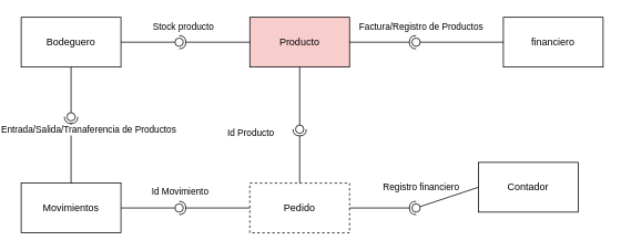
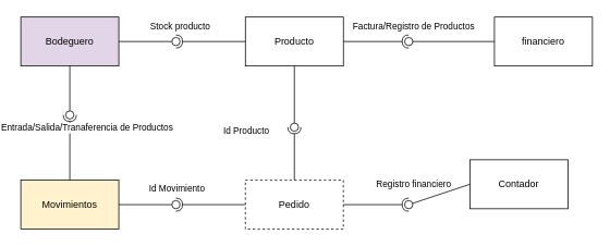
  <mxCell id="0" />
  <mxCell id="1" parent="0" />
  <mxCell id="2" value="Contador" style="rounded=0;whiteSpace=wrap;html=1;" parent="1" vertex="1"><mxGeometry x="570" y="195" width="120" height="60" as="geometry" /></mxCell>
- <mxCell id="3" value="Bodeguero" style="rounded=0;whiteSpace=wrap;html=1;" parent="1" vertex="1"><mxGeometry x="20" y="20" width="120" height="60" as="geometry" /></mxCell>
+ <mxCell id="3" value="Bodeguero" style="rounded=0;whiteSpace=wrap;html=1;fillColor=#e1d5e7;" parent="1" vertex="1"><mxGeometry x="20" y="20" width="120" height="60" as="geometry" /></mxCell>
  <mxCell id="4" value="financiero" style="rounded=0;whiteSpace=wrap;html=1;" parent="1" vertex="1"><mxGeometry x="600" y="20" width="120" height="60" as="geometry" /></mxCell>
- <mxCell id="5" value="Movimientos" style="rounded=0;whiteSpace=wrap;html=1;" parent="1" vertex="1"><mxGeometry x="20" y="220" width="120" height="60" as="geometry" /></mxCell>
+ <mxCell id="5" value="Movimientos" style="rounded=0;whiteSpace=wrap;html=1;fillColor=#fff2cc;" parent="1" vertex="1"><mxGeometry x="20" y="220" width="120" height="60" as="geometry" /></mxCell>
  <mxCell id="6" value="Pedido" style="rounded=0;whiteSpace=wrap;html=1;dashed=1;" parent="1" vertex="1"><mxGeometry x="295" y="220" width="120" height="60" as="geometry" /></mxCell>
- <mxCell id="7" value="Producto" style="rounded=0;whiteSpace=wrap;html=1;fillColor=#f8cecc;" parent="1" vertex="1"><mxGeometry x="295" y="20" width="120" height="60" as="geometry" /></mxCell>
+ <mxCell id="7" value="Producto" style="rounded=0;whiteSpace=wrap;html=1;" parent="1" vertex="1"><mxGeometry x="295" y="20" width="120" height="60" as="geometry" /></mxCell>
  <mxCell id="8" value="" style="rounded=0;orthogonalLoop=1;jettySize=auto;html=1;endArrow=halfCircle;endFill=0;endSize=6;strokeWidth=1;sketch=0;exitX=0.5;exitY=0;exitDx=0;exitDy=0;" parent="1" source="6" target="11" edge="1"><mxGeometry relative="1" as="geometry"><mxPoint x="500" y="145" as="sourcePoint" /></mxGeometry></mxCell>
  <mxCell id="9" value="Id Producto" style="edgeLabel;html=1;align=center;verticalAlign=middle;resizable=0;points=[];" parent="8" connectable="0" vertex="1"><mxGeometry x="0.236" relative="1" as="geometry"><mxPoint x="-60" y="-21" as="offset" /></mxGeometry></mxCell>
  <mxCell id="10" value="" style="rounded=0;orthogonalLoop=1;jettySize=auto;html=1;endArrow=oval;endFill=0;sketch=0;sourcePerimeterSpacing=0;targetPerimeterSpacing=0;endSize=10;exitX=0.5;exitY=1;exitDx=0;exitDy=0;" parent="1" source="7" target="11" edge="1"><mxGeometry relative="1" as="geometry"><mxPoint x="460" y="145" as="sourcePoint" /></mxGeometry></mxCell>
  <mxCell id="11" value="" style="ellipse;whiteSpace=wrap;html=1;align=center;aspect=fixed;fillColor=none;strokeColor=none;resizable=0;perimeter=centerPerimeter;rotatable=0;allowArrows=0;points=[];outlineConnect=1;" parent="1" vertex="1"><mxGeometry x="350" y="150" width="10" height="10" as="geometry" /></mxCell>
  <mxCell id="12" value="" style="rounded=0;orthogonalLoop=1;jettySize=auto;html=1;endArrow=halfCircle;endFill=0;endSize=6;strokeWidth=1;sketch=0;exitX=0;exitY=0.5;exitDx=0;exitDy=0;" parent="1" source="7" target="15" edge="1"><mxGeometry relative="1" as="geometry"><mxPoint x="230" y="50" as="sourcePoint" /></mxGeometry></mxCell>
  <mxCell id="13" value="" style="rounded=0;orthogonalLoop=1;jettySize=auto;html=1;endArrow=oval;endFill=0;sketch=0;sourcePerimeterSpacing=0;targetPerimeterSpacing=0;endSize=10;exitX=1;exitY=0.5;exitDx=0;exitDy=0;" parent="1" source="3" target="15" edge="1"><mxGeometry relative="1" as="geometry"><mxPoint x="190" y="50" as="sourcePoint" /></mxGeometry></mxCell>
  <mxCell id="14" value="Stock producto" style="edgeLabel;html=1;align=center;verticalAlign=middle;resizable=0;points=[];" parent="13" connectable="0" vertex="1"><mxGeometry x="0.125" y="-1" relative="1" as="geometry"><mxPoint x="35" y="-21" as="offset" /></mxGeometry></mxCell>
  <mxCell id="15" value="" style="ellipse;whiteSpace=wrap;html=1;align=center;aspect=fixed;fillColor=none;strokeColor=none;resizable=0;perimeter=centerPerimeter;rotatable=0;allowArrows=0;points=[];outlineConnect=1;" parent="1" vertex="1"><mxGeometry x="205" y="45" width="10" height="10" as="geometry" /></mxCell>
  <mxCell id="16" value="" style="rounded=0;orthogonalLoop=1;jettySize=auto;html=1;endArrow=halfCircle;endFill=0;endSize=6;strokeWidth=1;sketch=0;exitX=1;exitY=0.5;exitDx=0;exitDy=0;" parent="1" source="7" target="19" edge="1"><mxGeometry relative="1" as="geometry"><mxPoint x="500" y="145" as="sourcePoint" /></mxGeometry></mxCell>
  <mxCell id="17" value="" style="rounded=0;orthogonalLoop=1;jettySize=auto;html=1;endArrow=oval;endFill=0;sketch=0;sourcePerimeterSpacing=0;targetPerimeterSpacing=0;endSize=10;exitX=0;exitY=0.5;exitDx=0;exitDy=0;" parent="1" source="4" target="19" edge="1"><mxGeometry relative="1" as="geometry"><mxPoint x="460" y="145" as="sourcePoint" /></mxGeometry></mxCell>
  <mxCell id="18" value="Factura/Registro de Productos" style="edgeLabel;html=1;align=center;verticalAlign=middle;resizable=0;points=[];" parent="17" connectable="0" vertex="1"><mxGeometry x="0.638" y="4" relative="1" as="geometry"><mxPoint x="-14" y="-24" as="offset" /></mxGeometry></mxCell>
  <mxCell id="19" value="" style="ellipse;whiteSpace=wrap;html=1;align=center;aspect=fixed;fillColor=none;strokeColor=none;resizable=0;perimeter=centerPerimeter;rotatable=0;allowArrows=0;points=[];outlineConnect=1;" parent="1" vertex="1"><mxGeometry x="490" y="45" width="10" height="10" as="geometry" /></mxCell>
  <mxCell id="20" value="" style="rounded=0;orthogonalLoop=1;jettySize=auto;html=1;endArrow=halfCircle;endFill=0;endSize=6;strokeWidth=1;sketch=0;exitX=1;exitY=0.5;exitDx=0;exitDy=0;" parent="1" source="6" target="23" edge="1"><mxGeometry relative="1" as="geometry"><mxPoint x="660" y="185" as="sourcePoint" /></mxGeometry></mxCell>
  <mxCell id="21" value="" style="rounded=0;orthogonalLoop=1;jettySize=auto;html=1;endArrow=oval;endFill=0;sketch=0;sourcePerimeterSpacing=0;targetPerimeterSpacing=0;endSize=10;exitX=0;exitY=0.5;exitDx=0;exitDy=0;" parent="1" source="2" target="23" edge="1"><mxGeometry relative="1" as="geometry"><mxPoint x="620" y="185" as="sourcePoint" /></mxGeometry></mxCell>
  <mxCell id="22" value="Registro financiero" style="edgeLabel;html=1;align=center;verticalAlign=middle;resizable=0;points=[];" parent="21" connectable="0" vertex="1"><mxGeometry x="0.385" y="2" relative="1" as="geometry"><mxPoint x="-18" y="-20" as="offset" /></mxGeometry></mxCell>
  <mxCell id="23" value="" style="ellipse;whiteSpace=wrap;html=1;align=center;aspect=fixed;fillColor=none;strokeColor=none;resizable=0;perimeter=centerPerimeter;rotatable=0;allowArrows=0;points=[];outlineConnect=1;" parent="1" vertex="1"><mxGeometry x="490" y="245" width="10" height="10" as="geometry" /></mxCell>
  <mxCell id="24" value="" style="rounded=0;orthogonalLoop=1;jettySize=auto;html=1;endArrow=halfCircle;endFill=0;endSize=6;strokeWidth=1;sketch=0;exitX=0;exitY=0.5;exitDx=0;exitDy=0;" parent="1" source="6" target="27" edge="1"><mxGeometry relative="1" as="geometry"><mxPoint x="230" y="250" as="sourcePoint" /></mxGeometry></mxCell>
  <mxCell id="25" value="Id Movimiento" style="edgeLabel;html=1;align=center;verticalAlign=middle;resizable=0;points=[];" parent="24" connectable="0" vertex="1"><mxGeometry x="0.435" y="3" relative="1" as="geometry"><mxPoint x="-24" y="-23" as="offset" /></mxGeometry></mxCell>
  <mxCell id="26" value="" style="rounded=0;orthogonalLoop=1;jettySize=auto;html=1;endArrow=oval;endFill=0;sketch=0;sourcePerimeterSpacing=0;targetPerimeterSpacing=0;endSize=10;exitX=1;exitY=0.5;exitDx=0;exitDy=0;" parent="1" source="5" target="27" edge="1"><mxGeometry relative="1" as="geometry"><mxPoint x="190" y="250" as="sourcePoint" /></mxGeometry></mxCell>
  <mxCell id="27" value="" style="ellipse;whiteSpace=wrap;html=1;align=center;aspect=fixed;fillColor=none;strokeColor=none;resizable=0;perimeter=centerPerimeter;rotatable=0;allowArrows=0;points=[];outlineConnect=1;" parent="1" vertex="1"><mxGeometry x="205" y="245" width="10" height="10" as="geometry" /></mxCell>
  <mxCell id="28" value="" style="ellipse;whiteSpace=wrap;html=1;align=center;aspect=fixed;fillColor=none;strokeColor=none;resizable=0;perimeter=centerPerimeter;rotatable=0;allowArrows=0;points=[];outlineConnect=1;" vertex="1" parent="1"><mxGeometry x="90" y="150" width="10" height="10" as="geometry" /></mxCell>
  <mxCell id="29" value="" style="ellipse;whiteSpace=wrap;html=1;align=center;aspect=fixed;fillColor=none;strokeColor=none;resizable=0;perimeter=centerPerimeter;rotatable=0;allowArrows=0;points=[];outlineConnect=1;" vertex="1" parent="1"><mxGeometry x="170" y="210" width="10" height="10" as="geometry" /></mxCell>
  <mxCell id="30" value="" style="rounded=0;orthogonalLoop=1;jettySize=auto;html=1;endArrow=halfCircle;endFill=0;endSize=6;strokeWidth=1;sketch=0;exitX=0.5;exitY=0;exitDx=0;exitDy=0;" edge="1" parent="1" source="5"><mxGeometry relative="1" as="geometry"><mxPoint x="90" y="230" as="sourcePoint" /><mxPoint x="80" y="140" as="targetPoint" /></mxGeometry></mxCell>
  <mxCell id="31" value="Entrada/Salida/Tranaferencia de Productos" style="edgeLabel;html=1;align=center;verticalAlign=middle;resizable=0;points=[];" connectable="0" vertex="1" parent="30"><mxGeometry x="0.435" y="3" relative="1" as="geometry"><mxPoint x="23" y="-8" as="offset" /></mxGeometry></mxCell>
  <mxCell id="32" value="" style="rounded=0;orthogonalLoop=1;jettySize=auto;html=1;endArrow=oval;endFill=0;sketch=0;sourcePerimeterSpacing=0;targetPerimeterSpacing=0;endSize=10;exitX=0.5;exitY=1;exitDx=0;exitDy=0;" edge="1" parent="1" source="3"><mxGeometry relative="1" as="geometry"><mxPoint x="120" y="120" as="sourcePoint" /><mxPoint x="80" y="140" as="targetPoint" /></mxGeometry></mxCell>
